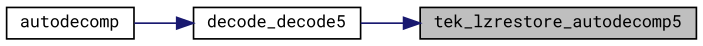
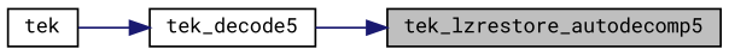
  digraph {
    fontname="Roboto Mono"
    rankdir=RL
    node [color=black fillcolor=white fontname="Roboto Mono" fontsize=10 shape=record style=filled]
    edge [color=midnightblue dir=back fontname="Roboto Mono" fontsize=10 labelfontname=Helvetica labelfontsize=10 style=solid]
    n1 [fillcolor=grey75 fontcolor=black height=0.2 label=tek_lzrestore_autodecomp5 width=0.4]
-   n2 [height=0.2 label=decode_decode5 width=0.4]
-   n3 [height=0.2 label=autodecomp width=0.4]
+   n2 [height=0.2 label=tek_decode5 width=0.4]
+   n3 [height=0.2 label=tek width=0.4]
    n1 -> n2
    n2 -> n3
  }
